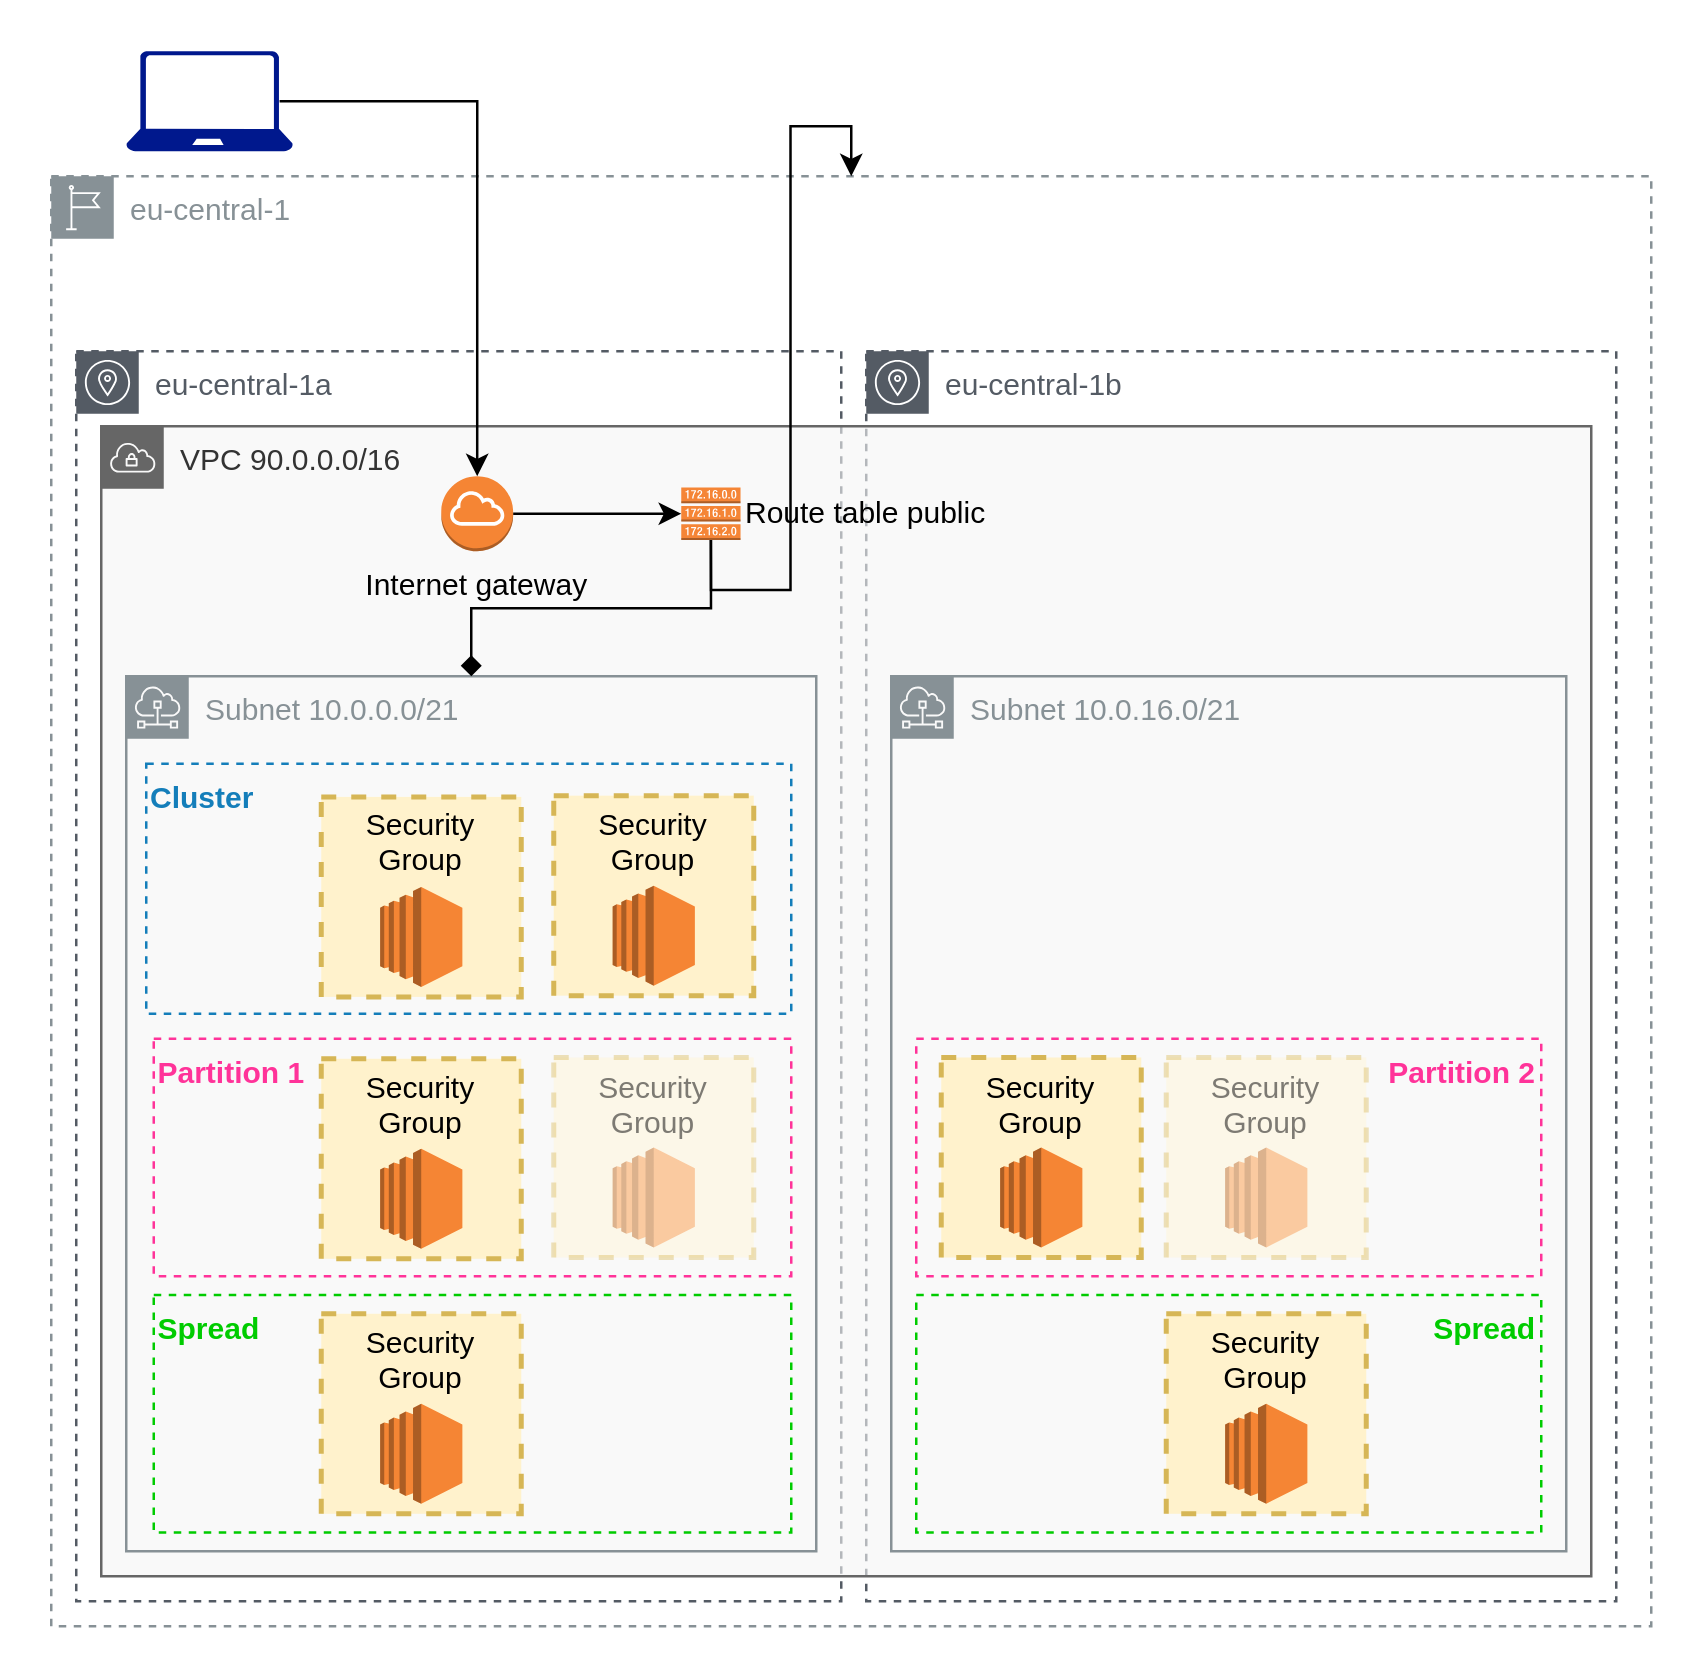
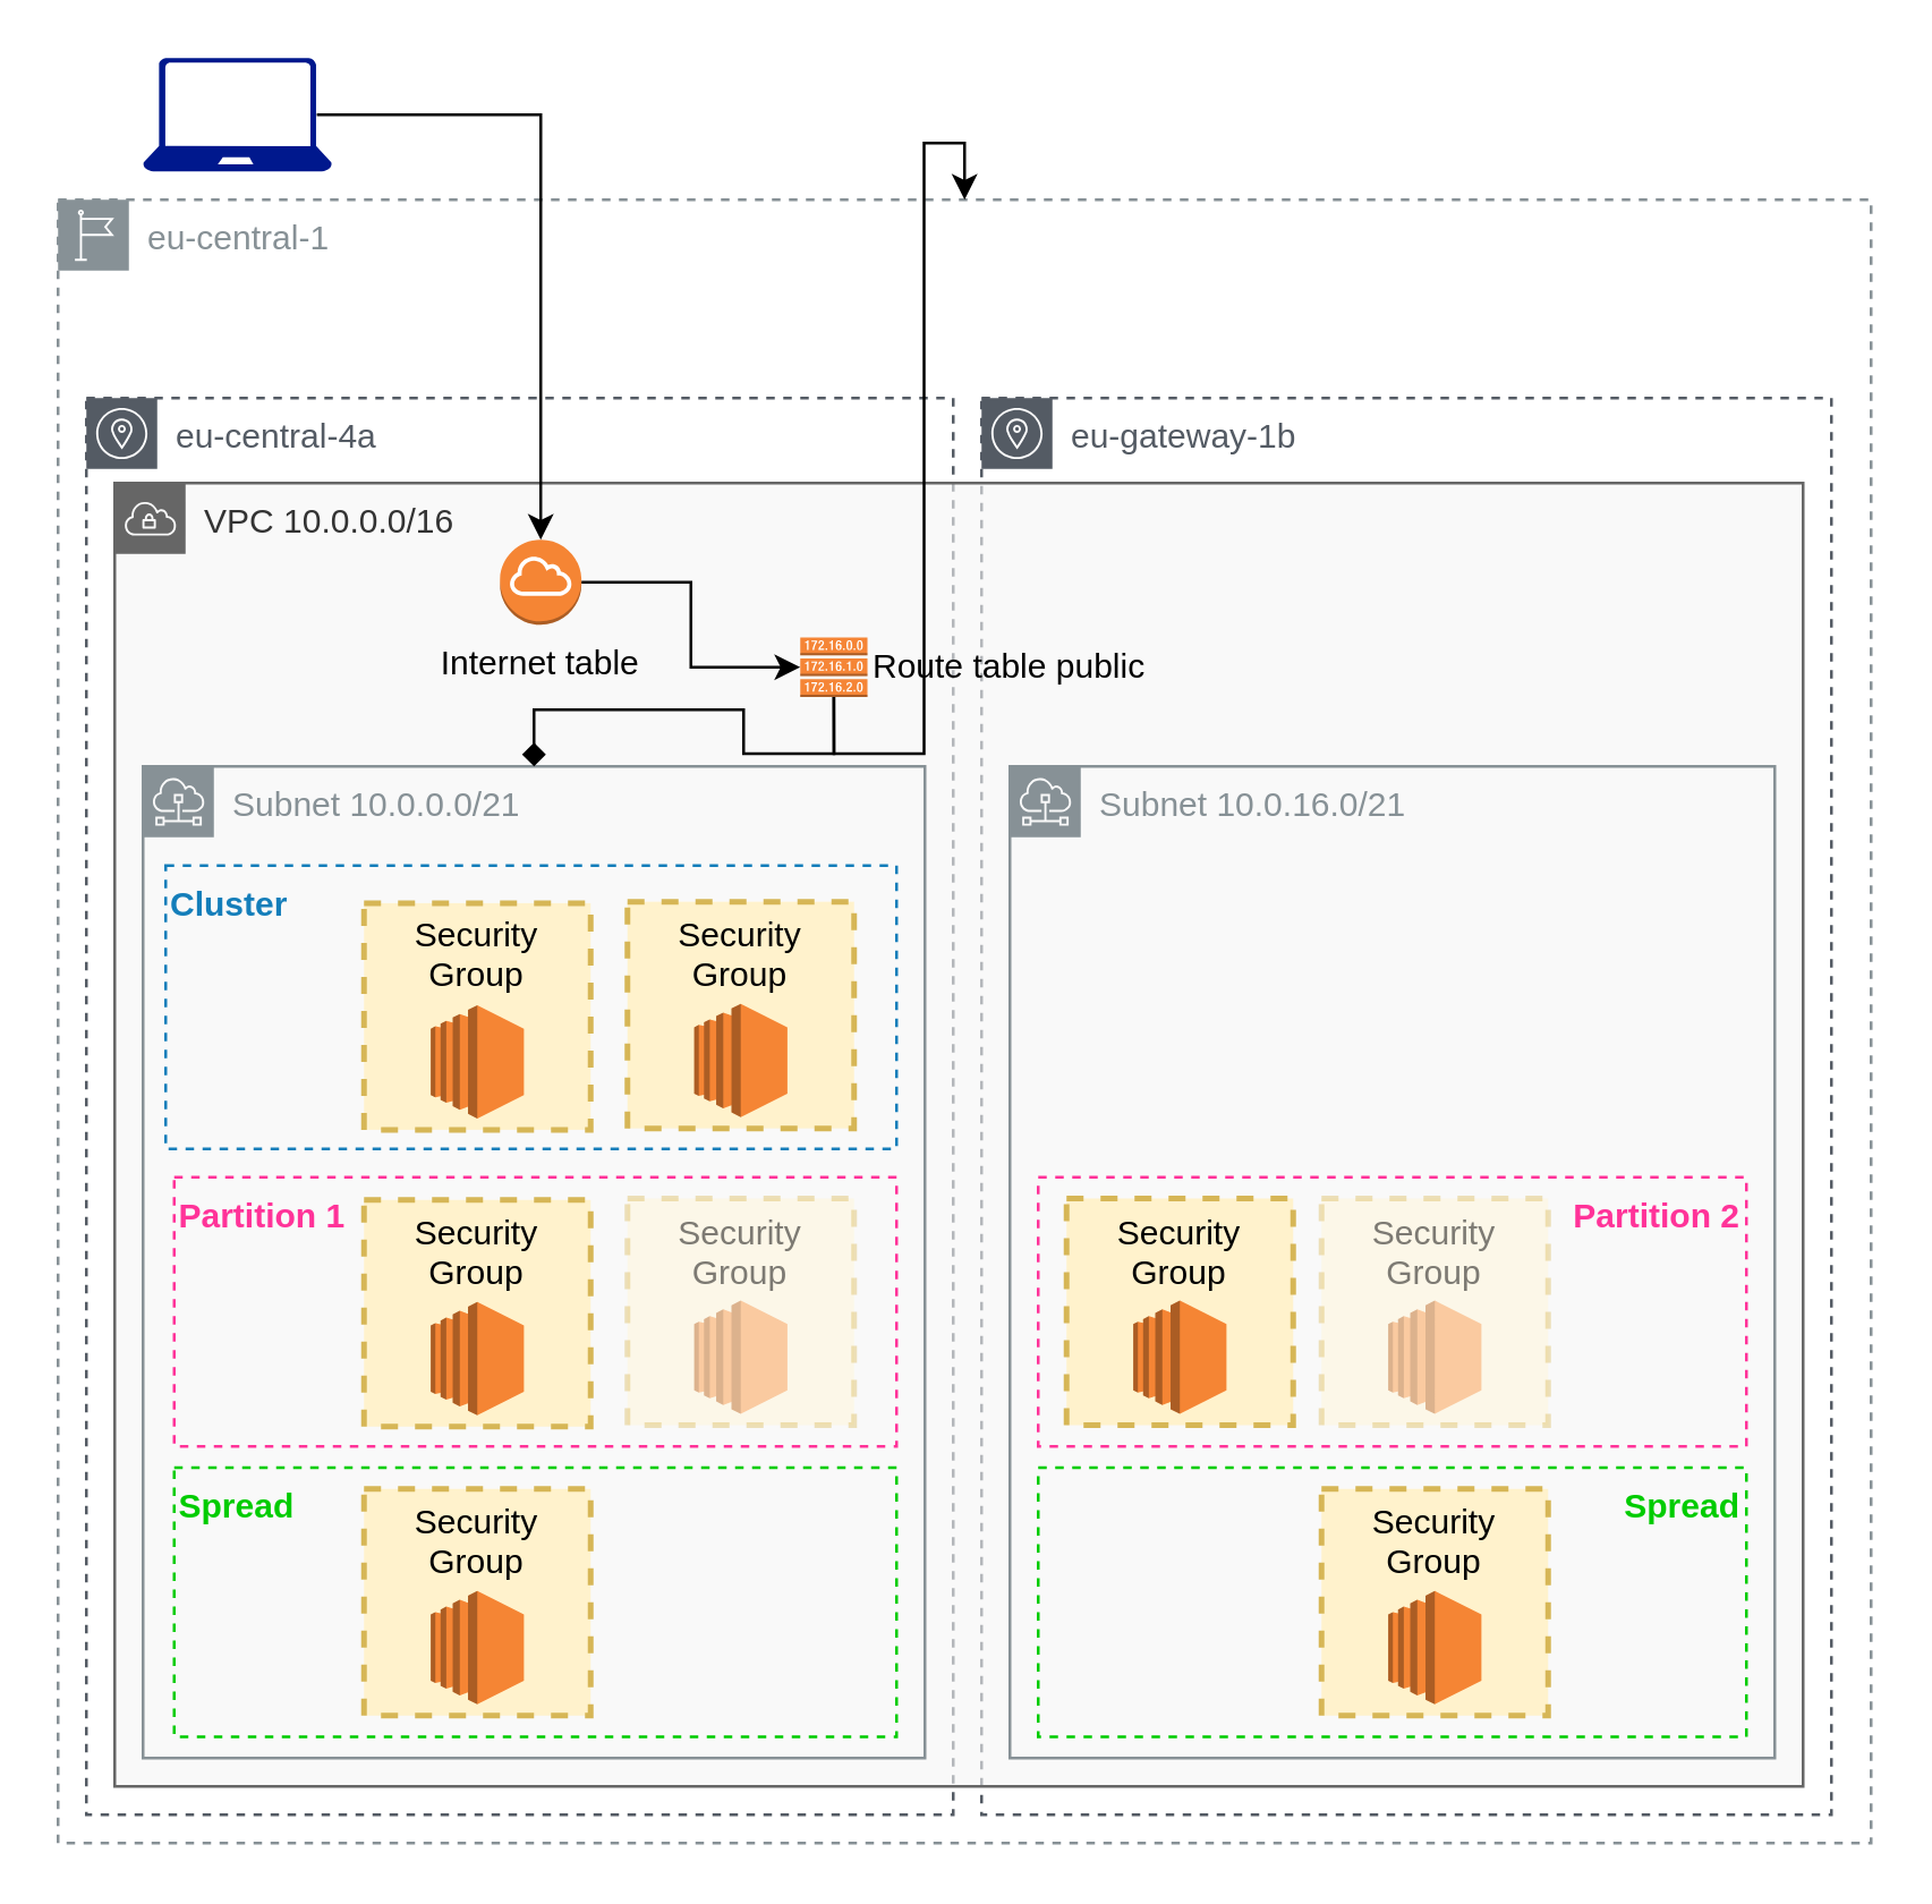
  <mxCell id="0" />
  <mxCell id="1" parent="0" />
  <mxCell id="2" value="eu-central-1" style="outlineConnect=0;gradientColor=none;html=1;whiteSpace=wrap;fontSize=12;fontStyle=0;shape=mxgraph.aws4.group;grIcon=mxgraph.aws4.group_region;strokeColor=#879196;fillColor=none;verticalAlign=top;align=left;spacingLeft=30;fontColor=#879196;dashed=1;" parent="1" vertex="1"><mxGeometry x="20" y="70" width="640" height="580" as="geometry" /></mxCell>
- <mxCell id="3" value="eu-central-1a" style="outlineConnect=0;gradientColor=none;html=1;whiteSpace=wrap;fontSize=12;fontStyle=0;shape=mxgraph.aws4.group;grIcon=mxgraph.aws4.group_availability_zone;strokeColor=#545B64;fillColor=none;verticalAlign=top;align=left;spacingLeft=30;fontColor=#545B64;dashed=1;" parent="1" vertex="1"><mxGeometry x="30" y="140" width="306" height="500" as="geometry" /></mxCell>
- <mxCell id="4" value="eu-central-1b" style="outlineConnect=0;gradientColor=none;html=1;whiteSpace=wrap;fontSize=12;fontStyle=0;shape=mxgraph.aws4.group;grIcon=mxgraph.aws4.group_availability_zone;strokeColor=#545B64;fillColor=none;verticalAlign=top;align=left;spacingLeft=30;fontColor=#545B64;dashed=1;" parent="1" vertex="1"><mxGeometry x="346" y="140" width="300" height="500" as="geometry" /></mxCell>
- <mxCell id="5" value="VPC 90.0.0.0/16" style="outlineConnect=0;html=1;whiteSpace=wrap;fontSize=12;fontStyle=0;shape=mxgraph.aws4.group;grIcon=mxgraph.aws4.group_vpc;strokeColor=#666666;fillColor=#f5f5f5;verticalAlign=top;align=left;spacingLeft=30;dashed=0;fillOpacity=60;fontColor=#333333;" parent="1" vertex="1"><mxGeometry x="40" y="170" width="596" height="460" as="geometry" /></mxCell>
+ <mxCell id="3" value="eu-central-4a" style="outlineConnect=0;gradientColor=none;html=1;whiteSpace=wrap;fontSize=12;fontStyle=0;shape=mxgraph.aws4.group;grIcon=mxgraph.aws4.group_availability_zone;strokeColor=#545B64;fillColor=none;verticalAlign=top;align=left;spacingLeft=30;fontColor=#545B64;dashed=1;" parent="1" vertex="1"><mxGeometry x="30" y="140" width="306" height="500" as="geometry" /></mxCell>
+ <mxCell id="4" value="eu-gateway-1b" style="outlineConnect=0;gradientColor=none;html=1;whiteSpace=wrap;fontSize=12;fontStyle=0;shape=mxgraph.aws4.group;grIcon=mxgraph.aws4.group_availability_zone;strokeColor=#545B64;fillColor=none;verticalAlign=top;align=left;spacingLeft=30;fontColor=#545B64;dashed=1;" parent="1" vertex="1"><mxGeometry x="346" y="140" width="300" height="500" as="geometry" /></mxCell>
+ <mxCell id="5" value="VPC 10.0.0.0/16" style="outlineConnect=0;html=1;whiteSpace=wrap;fontSize=12;fontStyle=0;shape=mxgraph.aws4.group;grIcon=mxgraph.aws4.group_vpc;strokeColor=#666666;fillColor=#f5f5f5;verticalAlign=top;align=left;spacingLeft=30;dashed=0;fillOpacity=60;fontColor=#333333;" parent="1" vertex="1"><mxGeometry x="40" y="170" width="596" height="460" as="geometry" /></mxCell>
  <mxCell id="6" value="Subnet&amp;nbsp;10.0.0.0/21" style="outlineConnect=0;gradientColor=none;html=1;whiteSpace=wrap;fontSize=12;fontStyle=0;shape=mxgraph.aws4.group;grIcon=mxgraph.aws4.group_subnet;strokeColor=#879196;fillColor=none;verticalAlign=top;align=left;spacingLeft=30;fontColor=#879196;dashed=0;" parent="1" vertex="1"><mxGeometry x="50" y="270" width="276" height="350" as="geometry" /></mxCell>
  <mxCell id="7" style="edgeStyle=orthogonalEdgeStyle;rounded=0;orthogonalLoop=1;jettySize=auto;html=1;exitX=1;exitY=0.5;exitDx=0;exitDy=0;exitPerimeter=0;entryX=0;entryY=0.5;entryDx=0;entryDy=0;entryPerimeter=0;" parent="1" source="8" target="14" edge="1"><mxGeometry relative="1" as="geometry" /></mxCell>
- <mxCell id="8" value="Internet gateway" style="outlineConnect=0;dashed=0;verticalLabelPosition=bottom;verticalAlign=top;align=center;html=1;shape=mxgraph.aws3.internet_gateway;fillColor=#F58534;gradientColor=none;" parent="1" vertex="1"><mxGeometry x="176" y="190" width="28.75" height="30" as="geometry" /></mxCell>
+ <mxCell id="8" value="Internet table" style="outlineConnect=0;dashed=0;verticalLabelPosition=bottom;verticalAlign=top;align=center;html=1;shape=mxgraph.aws3.internet_gateway;fillColor=#F58534;gradientColor=none;" parent="1" vertex="1"><mxGeometry x="176" y="190" width="28.75" height="30" as="geometry" /></mxCell>
  <mxCell id="9" style="edgeStyle=orthogonalEdgeStyle;rounded=0;orthogonalLoop=1;jettySize=auto;html=1;exitX=0.92;exitY=0.5;exitDx=0;exitDy=0;exitPerimeter=0;entryX=0.5;entryY=0;entryDx=0;entryDy=0;entryPerimeter=0;" parent="1" source="10" target="8" edge="1"><mxGeometry relative="1" as="geometry" /></mxCell>
  <mxCell id="10" value="" style="aspect=fixed;pointerEvents=1;shadow=0;dashed=0;html=1;strokeColor=none;labelPosition=center;verticalLabelPosition=bottom;verticalAlign=top;align=center;fillColor=#00188D;shape=mxgraph.azure.laptop" parent="1" vertex="1"><mxGeometry x="50" y="20" width="66.66" height="40" as="geometry" /></mxCell>
  <mxCell id="11" value="Subnet&amp;nbsp;10.0.16.0/21" style="outlineConnect=0;gradientColor=none;html=1;whiteSpace=wrap;fontSize=12;fontStyle=0;shape=mxgraph.aws4.group;grIcon=mxgraph.aws4.group_subnet;strokeColor=#879196;fillColor=none;verticalAlign=top;align=left;spacingLeft=30;fontColor=#879196;dashed=0;" parent="1" vertex="1"><mxGeometry x="356" y="270" width="270" height="350" as="geometry" /></mxCell>
  <mxCell id="12" style="edgeStyle=orthogonalEdgeStyle;rounded=0;orthogonalLoop=1;jettySize=auto;html=1;exitX=0.5;exitY=1;exitDx=0;exitDy=0;exitPerimeter=0;" parent="1" source="14" target="2" edge="1"><mxGeometry relative="1" as="geometry" /></mxCell>
  <mxCell id="13" style="edgeStyle=orthogonalEdgeStyle;rounded=0;orthogonalLoop=1;jettySize=auto;html=1;exitX=0.5;exitY=1;exitDx=0;exitDy=0;exitPerimeter=0;endArrow=diamond;" parent="1" source="14" target="6" edge="1"><mxGeometry relative="1" as="geometry" /></mxCell>
- <mxCell id="14" value="Route table public" style="outlineConnect=0;dashed=0;verticalLabelPosition=middle;verticalAlign=middle;align=left;html=1;shape=mxgraph.aws3.route_table;fillColor=#F58536;gradientColor=none;labelPosition=right;" parent="1" vertex="1"><mxGeometry x="272" y="194.5" width="23.71" height="21" as="geometry" /></mxCell>
+ <mxCell id="14" value="Route table public" style="outlineConnect=0;dashed=0;verticalLabelPosition=middle;verticalAlign=middle;align=left;html=1;shape=mxgraph.aws3.route_table;fillColor=#F58536;gradientColor=none;labelPosition=right;" parent="1" vertex="1"><mxGeometry x="282" y="224.5" width="23.71" height="21" as="geometry" /></mxCell>
  <mxCell id="15" value="Cluster" style="fillColor=none;strokeColor=#147EBA;dashed=1;verticalAlign=top;fontStyle=1;fontColor=#147EBA;align=left;" vertex="1" parent="1"><mxGeometry x="58" y="305" width="258" height="100" as="geometry" /></mxCell>
  <mxCell id="16" value="Partition 1" style="fillColor=none;dashed=1;verticalAlign=top;fontStyle=1;align=left;fontColor=#FF3399;strokeColor=#FF3399;" vertex="1" parent="1"><mxGeometry x="61" y="415" width="255" height="95" as="geometry" /></mxCell>
  <mxCell id="17" value="Spread" style="fillColor=none;dashed=1;verticalAlign=top;fontStyle=1;align=left;strokeColor=#00CC00;fontColor=#00CC00;" vertex="1" parent="1"><mxGeometry x="61" y="517.5" width="255" height="95" as="geometry" /></mxCell>
  <mxCell id="18" value="Spread" style="fillColor=none;dashed=1;verticalAlign=top;fontStyle=1;align=right;strokeColor=#00CC00;fontColor=#00CC00;" vertex="1" parent="1"><mxGeometry x="366" y="517.5" width="250" height="95" as="geometry" /></mxCell>
  <mxCell id="19" value="Partition 2" style="fillColor=none;dashed=1;verticalAlign=top;fontStyle=1;align=right;fontColor=#FF3399;strokeColor=#FF3399;" vertex="1" parent="1"><mxGeometry x="366" y="415" width="250" height="95" as="geometry" /></mxCell>
  <mxCell id="20" value="Security Group" style="fontStyle=0;verticalAlign=top;align=center;spacingTop=-2;fillColor=#fff2cc;rounded=0;whiteSpace=wrap;html=1;strokeColor=#d6b656;strokeWidth=2;dashed=1;container=1;collapsible=0;expand=0;recursiveResize=0;" vertex="1" parent="1"><mxGeometry x="128" y="423" width="80" height="80" as="geometry" /></mxCell>
  <mxCell id="21" value="" style="outlineConnect=0;dashed=0;verticalLabelPosition=bottom;verticalAlign=top;align=center;html=1;shape=mxgraph.aws3.ec2;fillColor=#F58534;gradientColor=none;" vertex="1" parent="20"><mxGeometry x="23.55" y="36" width="32.9" height="40" as="geometry" /></mxCell>
  <mxCell id="22" value="Security Group" style="fontStyle=0;verticalAlign=top;align=center;spacingTop=-2;fillColor=#fff2cc;rounded=0;whiteSpace=wrap;html=1;strokeColor=#d6b656;strokeWidth=2;dashed=1;container=1;collapsible=0;expand=0;recursiveResize=0;" vertex="1" parent="1"><mxGeometry x="128" y="525" width="80" height="80" as="geometry" /></mxCell>
  <mxCell id="23" value="" style="outlineConnect=0;dashed=0;verticalLabelPosition=bottom;verticalAlign=top;align=center;html=1;shape=mxgraph.aws3.ec2;fillColor=#F58534;gradientColor=none;" vertex="1" parent="22"><mxGeometry x="23.55" y="36" width="32.9" height="40" as="geometry" /></mxCell>
  <mxCell id="24" value="Security Group" style="fontStyle=0;verticalAlign=top;align=center;spacingTop=-2;fillColor=#fff2cc;rounded=0;whiteSpace=wrap;html=1;strokeColor=#d6b656;strokeWidth=2;dashed=1;container=1;collapsible=0;expand=0;recursiveResize=0;" vertex="1" parent="1"><mxGeometry x="376" y="422.5" width="80" height="80" as="geometry" /></mxCell>
  <mxCell id="25" value="" style="outlineConnect=0;dashed=0;verticalLabelPosition=bottom;verticalAlign=top;align=center;html=1;shape=mxgraph.aws3.ec2;fillColor=#F58534;gradientColor=none;" vertex="1" parent="24"><mxGeometry x="23.55" y="36" width="32.9" height="40" as="geometry" /></mxCell>
  <mxCell id="26" value="Security Group" style="fontStyle=0;verticalAlign=top;align=center;spacingTop=-2;fillColor=#fff2cc;rounded=0;whiteSpace=wrap;html=1;strokeColor=#d6b656;strokeWidth=2;dashed=1;container=1;collapsible=0;expand=0;recursiveResize=0;" vertex="1" parent="1"><mxGeometry x="466" y="525" width="80" height="80" as="geometry" /></mxCell>
  <mxCell id="27" value="" style="outlineConnect=0;dashed=0;verticalLabelPosition=bottom;verticalAlign=top;align=center;html=1;shape=mxgraph.aws3.ec2;fillColor=#F58534;gradientColor=none;" vertex="1" parent="26"><mxGeometry x="23.55" y="36" width="32.9" height="40" as="geometry" /></mxCell>
  <mxCell id="28" value="Security Group" style="fontStyle=0;verticalAlign=top;align=center;spacingTop=-2;fillColor=#fff2cc;rounded=0;whiteSpace=wrap;html=1;strokeColor=#d6b656;strokeWidth=2;dashed=1;container=1;collapsible=0;expand=0;recursiveResize=0;fillOpacity=40;strokeOpacity=40;overflow=hidden;textOpacity=50;" vertex="1" parent="1"><mxGeometry x="221" y="422.5" width="80" height="80" as="geometry" /></mxCell>
  <mxCell id="29" value="" style="outlineConnect=0;dashed=0;verticalLabelPosition=bottom;verticalAlign=top;align=center;html=1;shape=mxgraph.aws3.ec2;fillColor=#F58534;gradientColor=none;fillOpacity=40;" vertex="1" parent="28"><mxGeometry x="23.55" y="36" width="32.9" height="40" as="geometry" /></mxCell>
  <mxCell id="30" value="Security Group" style="fontStyle=0;verticalAlign=top;align=center;spacingTop=-2;fillColor=#fff2cc;rounded=0;whiteSpace=wrap;html=1;strokeColor=#d6b656;strokeWidth=2;dashed=1;container=1;collapsible=0;expand=0;recursiveResize=0;" vertex="1" parent="1"><mxGeometry x="128" y="318.25" width="80" height="80" as="geometry" /></mxCell>
  <mxCell id="31" value="" style="outlineConnect=0;dashed=0;verticalLabelPosition=bottom;verticalAlign=top;align=center;html=1;shape=mxgraph.aws3.ec2;fillColor=#F58534;gradientColor=none;" vertex="1" parent="30"><mxGeometry x="23.55" y="36" width="32.9" height="40" as="geometry" /></mxCell>
  <mxCell id="32" value="Security Group" style="fontStyle=0;verticalAlign=top;align=center;spacingTop=-2;fillColor=#fff2cc;rounded=0;whiteSpace=wrap;html=1;strokeColor=#d6b656;strokeWidth=2;dashed=1;container=1;collapsible=0;expand=0;recursiveResize=0;" vertex="1" parent="1"><mxGeometry x="221" y="317.75" width="80" height="80" as="geometry" /></mxCell>
  <mxCell id="33" value="" style="outlineConnect=0;dashed=0;verticalLabelPosition=bottom;verticalAlign=top;align=center;html=1;shape=mxgraph.aws3.ec2;fillColor=#F58534;gradientColor=none;" vertex="1" parent="32"><mxGeometry x="23.55" y="36" width="32.9" height="40" as="geometry" /></mxCell>
  <mxCell id="34" value="Security Group" style="fontStyle=0;verticalAlign=top;align=center;spacingTop=-2;fillColor=#fff2cc;rounded=0;whiteSpace=wrap;html=1;strokeColor=#d6b656;strokeWidth=2;dashed=1;container=1;collapsible=0;expand=0;recursiveResize=0;fillOpacity=40;strokeOpacity=40;overflow=hidden;textOpacity=50;" vertex="1" parent="1"><mxGeometry x="466" y="422.5" width="80" height="80" as="geometry" /></mxCell>
  <mxCell id="35" value="" style="outlineConnect=0;dashed=0;verticalLabelPosition=bottom;verticalAlign=top;align=center;html=1;shape=mxgraph.aws3.ec2;fillColor=#F58534;gradientColor=none;fillOpacity=40;" vertex="1" parent="34"><mxGeometry x="23.55" y="36" width="32.9" height="40" as="geometry" /></mxCell>
